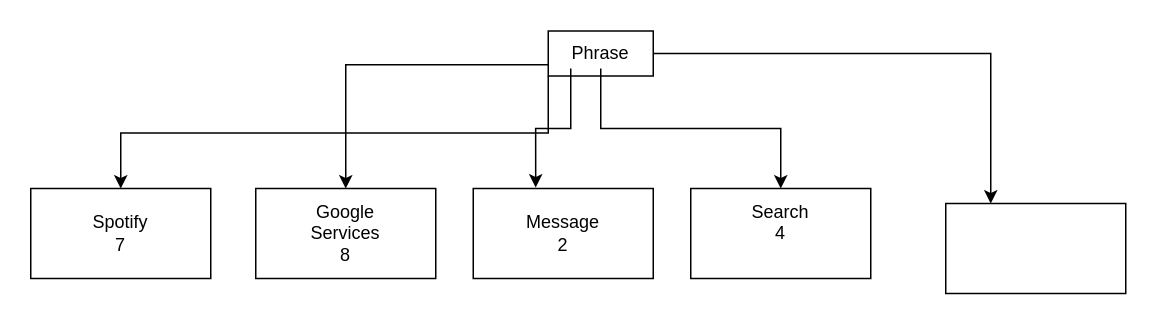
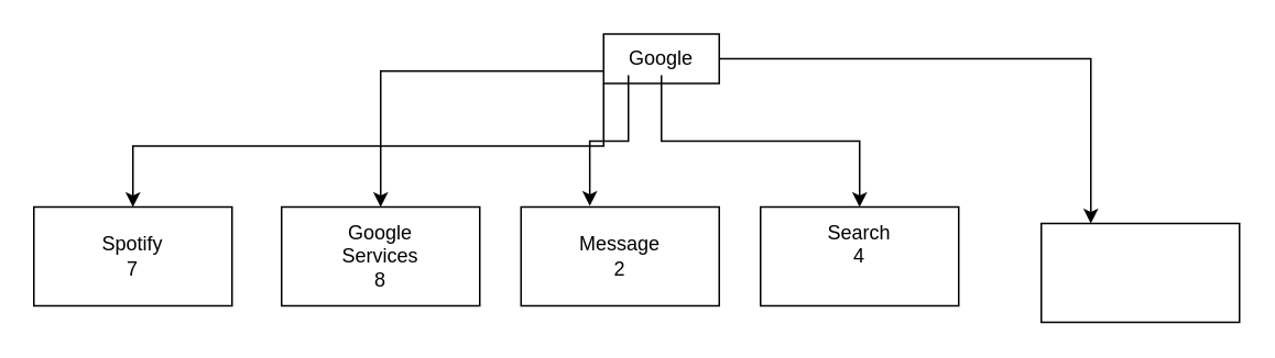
  <mxCell id="0" />
  <mxCell id="1" parent="0" />
  <mxCell id="2" style="edgeStyle=orthogonalEdgeStyle;rounded=0;orthogonalLoop=1;jettySize=auto;html=1;exitX=0;exitY=1;exitDx=0;exitDy=0;entryX=0.5;entryY=0;entryDx=0;entryDy=0;" edge="1" parent="1" source="5" target="11"><mxGeometry relative="1" as="geometry"><Array as="points"><mxPoint x="365" y="88" /><mxPoint x="80" y="88" /></Array></mxGeometry></mxCell>
  <mxCell id="3" style="edgeStyle=orthogonalEdgeStyle;rounded=0;orthogonalLoop=1;jettySize=auto;html=1;exitX=0;exitY=0.75;exitDx=0;exitDy=0;entryX=0.5;entryY=0;entryDx=0;entryDy=0;" edge="1" parent="1" source="5" target="9"><mxGeometry relative="1" as="geometry" /></mxCell>
  <mxCell id="4" style="edgeStyle=orthogonalEdgeStyle;rounded=0;orthogonalLoop=1;jettySize=auto;html=1;exitX=1;exitY=0.5;exitDx=0;exitDy=0;entryX=0.25;entryY=0;entryDx=0;entryDy=0;" edge="1" parent="1" source="5" target="18"><mxGeometry relative="1" as="geometry" /></mxCell>
  <mxCell id="5" value="" style="rounded=0;whiteSpace=wrap;html=1;noLabel=0;" vertex="1" parent="1"><mxGeometry x="365" y="20" width="70" height="30" as="geometry" /></mxCell>
  <mxCell id="6" style="edgeStyle=orthogonalEdgeStyle;rounded=0;orthogonalLoop=1;jettySize=auto;html=1;exitX=0;exitY=1;exitDx=0;exitDy=0;entryX=0.347;entryY=-0.011;entryDx=0;entryDy=0;entryPerimeter=0;" edge="1" parent="1" source="8" target="14"><mxGeometry relative="1" as="geometry" /></mxCell>
  <mxCell id="7" style="edgeStyle=orthogonalEdgeStyle;rounded=0;orthogonalLoop=1;jettySize=auto;html=1;exitX=0.5;exitY=1;exitDx=0;exitDy=0;" edge="1" parent="1" source="8" target="16"><mxGeometry relative="1" as="geometry" /></mxCell>
- <mxCell id="8" value="Phrase" style="text;html=1;strokeColor=none;fillColor=none;align=center;verticalAlign=middle;whiteSpace=wrap;rounded=0;" vertex="1" parent="1"><mxGeometry x="380" y="25" width="40" height="20" as="geometry" /></mxCell>
+ <mxCell id="8" value="Google" style="text;html=1;strokeColor=none;fillColor=none;align=center;verticalAlign=middle;whiteSpace=wrap;rounded=0;" vertex="1" parent="1"><mxGeometry x="380" y="25" width="40" height="20" as="geometry" /></mxCell>
  <mxCell id="9" value="" style="rounded=0;whiteSpace=wrap;html=1;" vertex="1" parent="1"><mxGeometry x="170" y="125" width="120" height="60" as="geometry" /></mxCell>
  <mxCell id="10" value="Spotify" style="text;html=1;strokeColor=none;fillColor=none;align=center;verticalAlign=middle;whiteSpace=wrap;rounded=0;" vertex="1" parent="1"><mxGeometry x="50" y="135" width="40" height="20" as="geometry" /></mxCell>
  <mxCell id="11" value="" style="rounded=0;whiteSpace=wrap;html=1;" vertex="1" parent="1"><mxGeometry x="20" y="125" width="120" height="60" as="geometry" /></mxCell>
  <mxCell id="12" value="Spotify&lt;br&gt;7" style="text;html=1;strokeColor=none;fillColor=none;align=center;verticalAlign=middle;whiteSpace=wrap;rounded=0;" vertex="1" parent="1"><mxGeometry x="60" y="145" width="40" height="20" as="geometry" /></mxCell>
  <mxCell id="13" value="Google Services&lt;br&gt;8" style="text;html=1;strokeColor=none;fillColor=none;align=center;verticalAlign=middle;whiteSpace=wrap;rounded=0;" vertex="1" parent="1"><mxGeometry x="210" y="145" width="40" height="20" as="geometry" /></mxCell>
  <mxCell id="14" value="" style="rounded=0;whiteSpace=wrap;html=1;" vertex="1" parent="1"><mxGeometry x="315" y="125" width="120" height="60" as="geometry" /></mxCell>
  <mxCell id="15" value="Message&lt;br&gt;2" style="text;html=1;strokeColor=none;fillColor=none;align=center;verticalAlign=middle;whiteSpace=wrap;rounded=0;" vertex="1" parent="1"><mxGeometry x="355" y="145" width="40" height="20" as="geometry" /></mxCell>
  <mxCell id="16" value="" style="rounded=0;whiteSpace=wrap;html=1;" vertex="1" parent="1"><mxGeometry x="460" y="125" width="120" height="60" as="geometry" /></mxCell>
  <mxCell id="17" value="Search&lt;br&gt;4&lt;br&gt;&lt;span style=&quot;color: rgba(0 , 0 , 0 , 0) ; font-family: monospace ; font-size: 0px&quot;&gt;44%3CmxGraphModel%3E%3Croot%3E%3CmxCell%20id%3D%220%22%2F%3E%3CmxCell%20id%3D%221%22%20parent%3D%220%22%2F%3E%3CmxCell%20id%3D%222%22%20value%3D%22%22%20style%3D%22rounded%3D0%3BwhiteSpace%3Dwrap%3Bhtml%3D1%3B%22%20vertex%3D%221%22%20parent%3D%221%22%3E%3CmxGeometry%20x%3D%22170%22%20y%3D%22140%22%20width%3D%22120%22%20height%3D%2260%22%20as%3D%22geometry%22%2F%3E%3C%2FmxCell%3E%3CmxCell%20id%3D%223%22%20value%3D%22Google%22%20style%3D%22text%3Bhtml%3D1%3BstrokeColor%3Dnone%3BfillColor%3Dnone%3Balign%3Dcenter%3BverticalAlign%3Dmiddle%3BwhiteSpace%3Dwrap%3Brounded%3D0%3B%22%20vertex%3D%221%22%20parent%3D%221%22%3E%3CmxGeometry%20x%3D%22210%22%20y%3D%22160%22%20width%3D%2240%22%20height%3D%2220%22%20as%3D%22geometry%22%2F%3E%3C%2FmxCell%3E%3C%2Froot%3E%3C%2FmxGraphMode4&lt;/span&gt;" style="text;html=1;strokeColor=none;fillColor=none;align=center;verticalAlign=middle;whiteSpace=wrap;rounded=0;" vertex="1" parent="1"><mxGeometry x="500" y="145" width="40" height="20" as="geometry" /></mxCell>
  <mxCell id="18" value="" style="rounded=0;whiteSpace=wrap;html=1;" vertex="1" parent="1"><mxGeometry x="630" y="135" width="120" height="60" as="geometry" /></mxCell>
